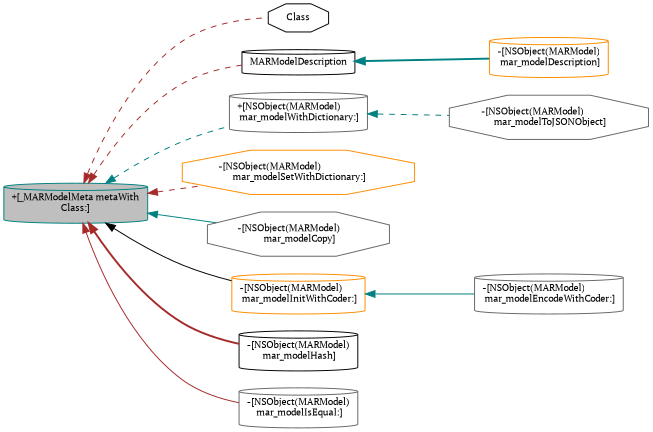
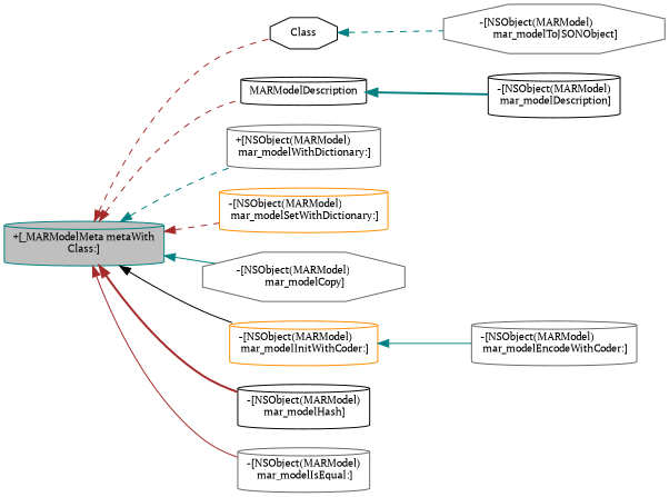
  digraph {
    fontname="PT Serif"
    rankdir=LR
    node [color=gray40 fillcolor=white fontname="PT Serif" fontsize=10 shape=cylinder style=filled]
    edge [color=brown dir=back fontname="PT Serif" fontsize=10 labelfontname=Helvetica labelfontsize=10 style=dashed]
    n1 [color=teal fillcolor=grey75 fontcolor=black height=0.2 label="+[_MARModelMeta metaWith\lClass:]" width=0.4]
    n2 [color=black height=0.2 label=Class shape=octagon width=0.4]
    n3 [color=black height=0.2 label=MARModelDescription width=0.4]
    n4 [height=0.2 label="+[NSObject(MARModel)\l mar_modelWithDictionary:]" width=0.4]
-   n5 [color=darkorange height=0.2 label="-[NSObject(MARModel)\l mar_modelSetWithDictionary:]" shape=octagon width=0.4]
+   n5 [color=darkorange height=0.2 label="-[NSObject(MARModel)\l mar_modelSetWithDictionary:]" width=0.4]
    n6 [height=0.2 label="-[NSObject(MARModel)\l mar_modelCopy]" shape=octagon width=0.4]
    n7 [color=darkorange height=0.2 label="-[NSObject(MARModel)\l mar_modelInitWithCoder:]" width=0.4]
    n8 [color=black height=0.2 label="-[NSObject(MARModel)\l mar_modelHash]" width=0.4]
    n9 [height=0.2 label="-[NSObject(MARModel)\l mar_modelIsEqual:]" width=0.4]
    n10 [height=0.2 label="-[NSObject(MARModel)\l mar_modelToJSONObject]" shape=octagon width=0.4]
-   n11 [color=darkorange height=0.2 label="-[NSObject(MARModel)\l mar_modelDescription]" width=0.4]
+   n11 [color=black height=0.2 label="-[NSObject(MARModel)\l mar_modelDescription]" width=0.4]
    n12 [height=0.2 label="-[NSObject(MARModel)\l mar_modelEncodeWithCoder:]" width=0.4]
    n1 -> n2
    n1 -> n3
    n1 -> n4 [color=teal]
    n1 -> n5
    n1 -> n6 [color=teal style=solid]
    n1 -> n7 [color=black style=solid]
    n1 -> n8 [style=bold]
    n1 -> n9 [style=solid]
-   n4 -> n10 [color=teal]
+   n2 -> n10 [color=teal]
    n3 -> n11 [color=teal style=bold]
    n7 -> n12 [color=teal style=solid]
  }
